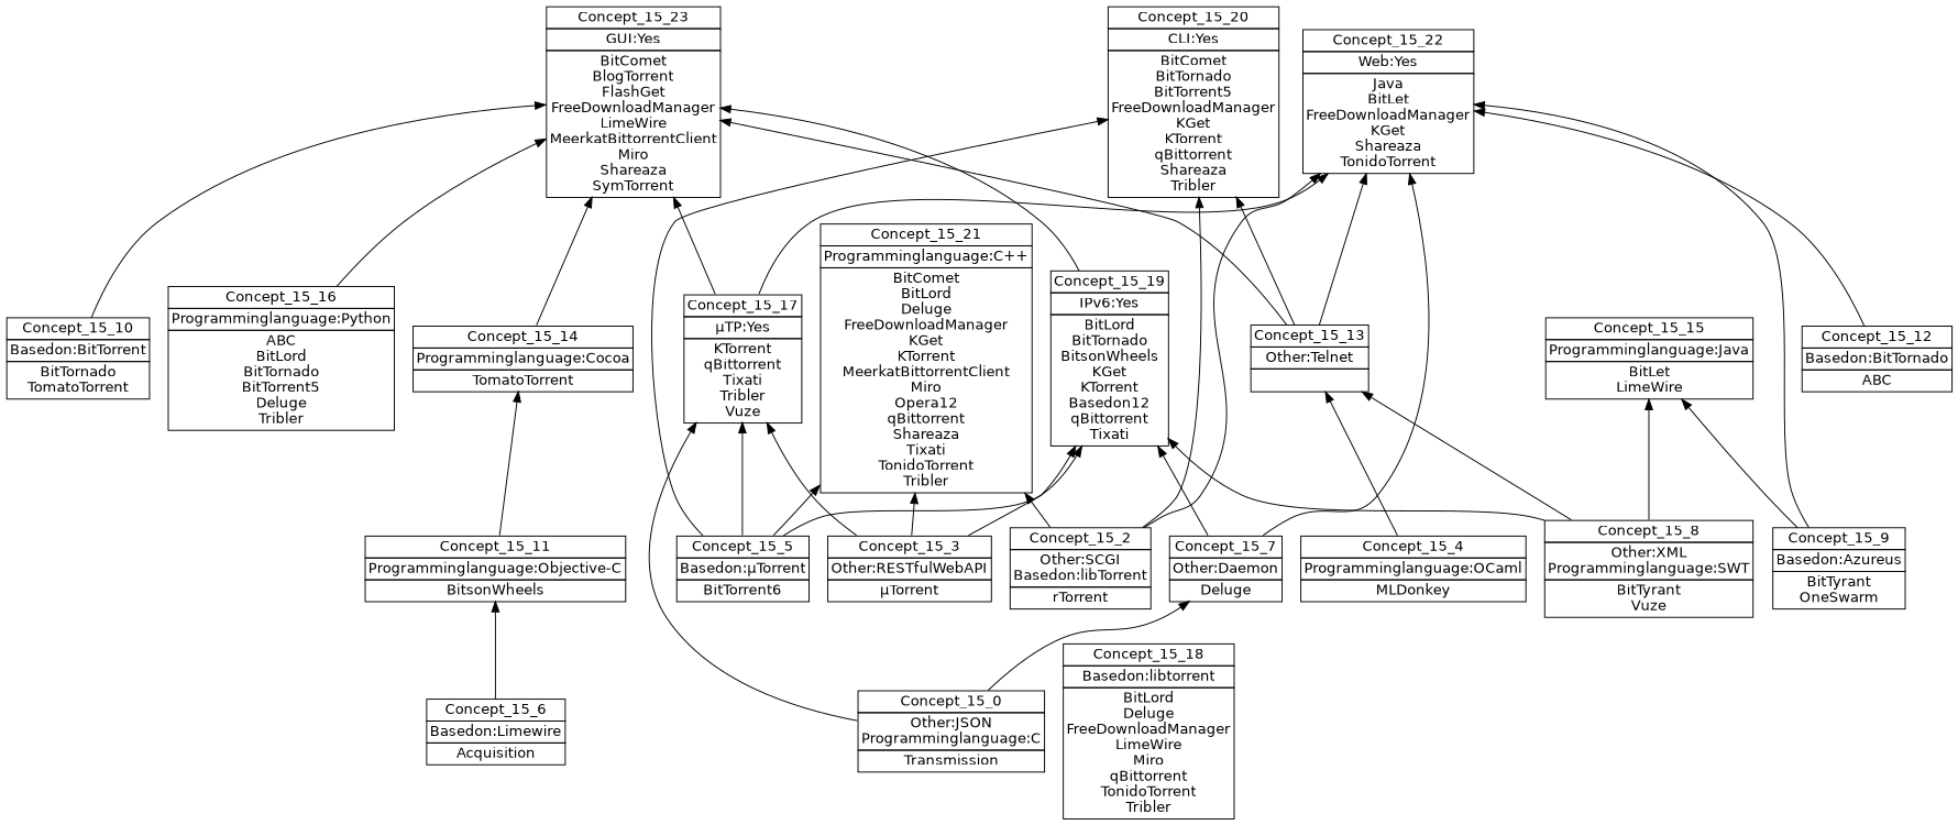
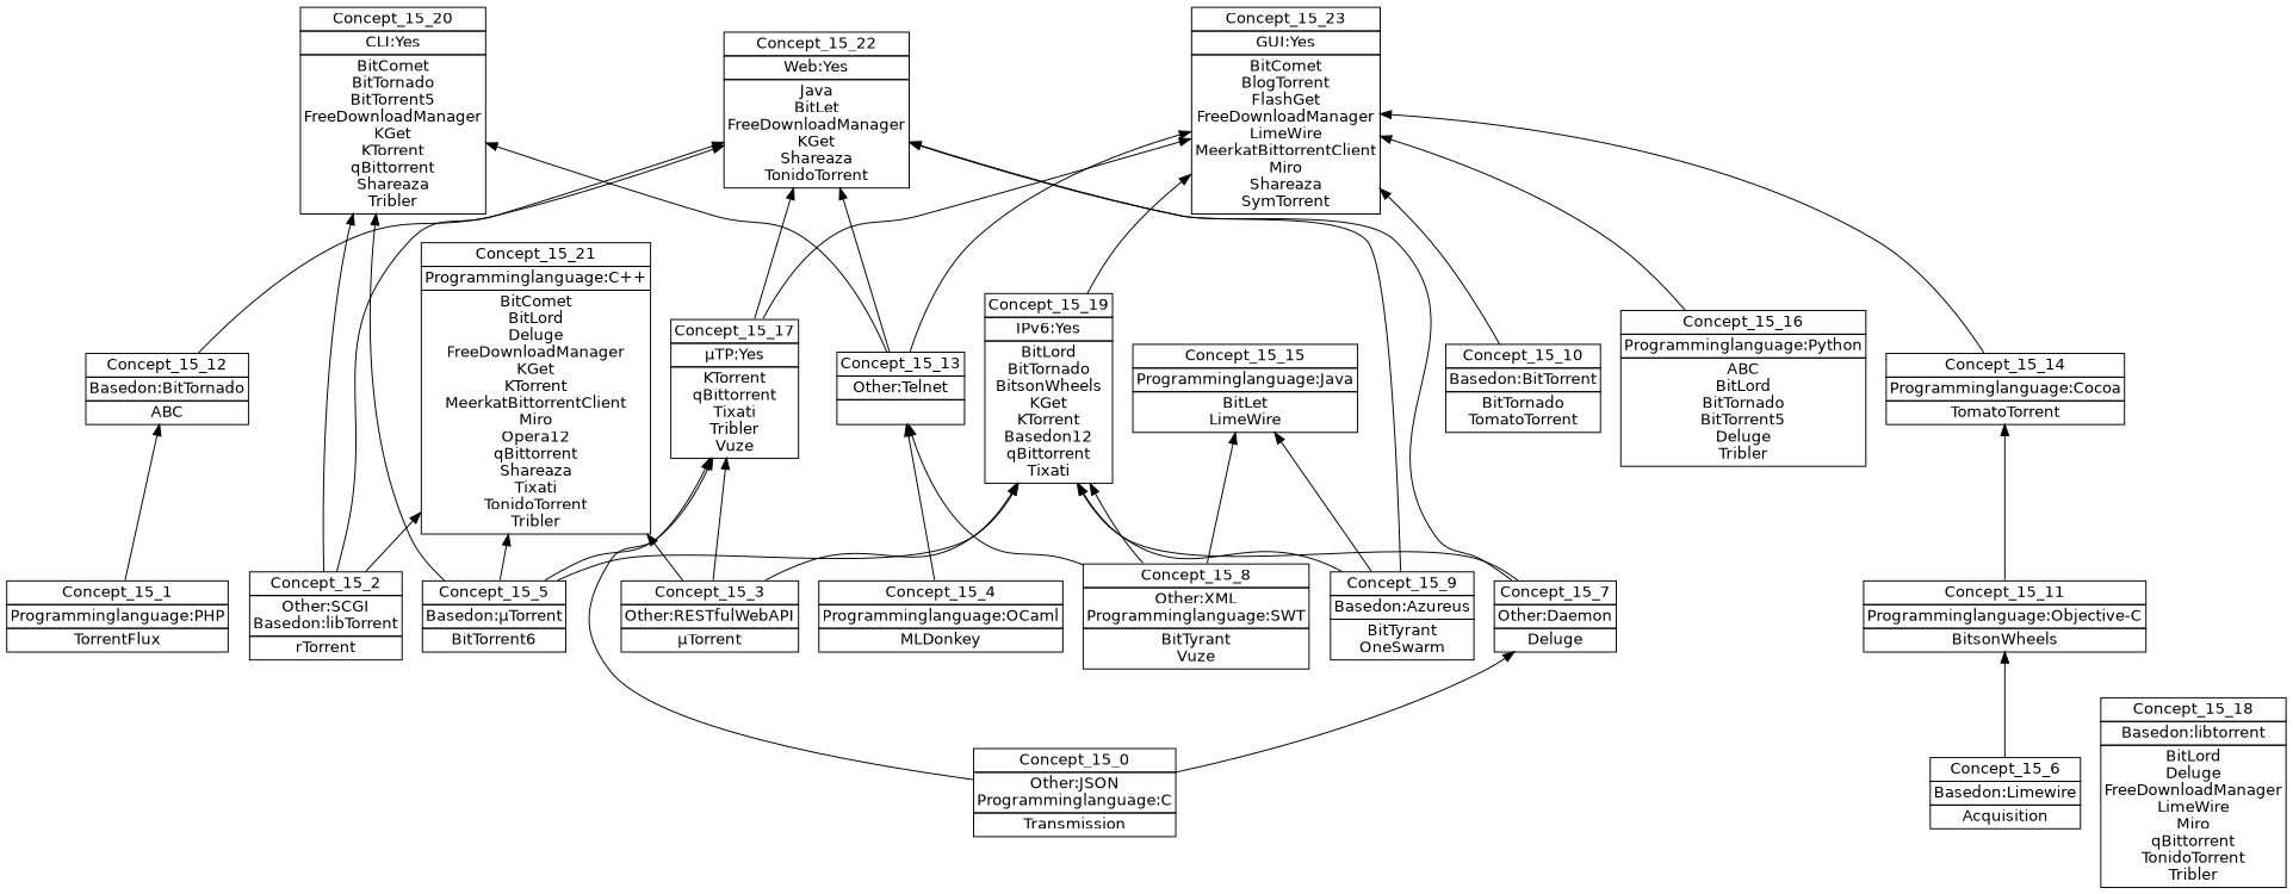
  digraph {
    nodesep=0.2
    rankdir=BT
    ranksep=0.3
    node [fontname="DejaVu Sans" margin="0.03,0.03" shape=none]
    edge [headport=p tailport=p]
    n1 [label=<<table border="0" cellborder="1" cellspacing="0" port="p"><tr><td>Concept_15_3</td></tr><tr><td>Other:RESTfulWebAPI<br/></td></tr><tr><td>µTorrent<br/></td></tr></table>>]
    n2 [label=<<table border="0" cellborder="1" cellspacing="0" port="p"><tr><td>Concept_15_19</td></tr><tr><td>IPv6:Yes<br/></td></tr><tr><td>BitLord<br/>BitTornado<br/>BitsonWheels<br/>KGet<br/>KTorrent<br/>Basedon12<br/>qBittorrent<br/>Tixati<br/></td></tr></table>>]
    n3 [label=<<table border="0" cellborder="1" cellspacing="0" port="p"><tr><td>Concept_15_21</td></tr><tr><td>Programminglanguage:C++<br/></td></tr><tr><td>BitComet<br/>BitLord<br/>Deluge<br/>FreeDownloadManager<br/>KGet<br/>KTorrent<br/>MeerkatBittorrentClient<br/>Miro<br/>Opera12<br/>qBittorrent<br/>Shareaza<br/>Tixati<br/>TonidoTorrent<br/>Tribler<br/></td></tr></table>>]
    n4 [label=<<table border="0" cellborder="1" cellspacing="0" port="p"><tr><td>Concept_15_17</td></tr><tr><td>µTP:Yes<br/></td></tr><tr><td>KTorrent<br/>qBittorrent<br/>Tixati<br/>Tribler<br/>Vuze<br/></td></tr></table>>]
    n5 [label=<<table border="0" cellborder="1" cellspacing="0" port="p"><tr><td>Concept_15_23</td></tr><tr><td>GUI:Yes<br/></td></tr><tr><td>BitComet<br/>BlogTorrent<br/>FlashGet<br/>FreeDownloadManager<br/>LimeWire<br/>MeerkatBittorrentClient<br/>Miro<br/>Shareaza<br/>SymTorrent<br/></td></tr></table>>]
    n6 [label=<<table border="0" cellborder="1" cellspacing="0" port="p"><tr><td>Concept_15_22</td></tr><tr><td>Web:Yes<br/></td></tr><tr><td>Java<br/>BitLet<br/>FreeDownloadManager<br/>KGet<br/>Shareaza<br/>TonidoTorrent<br/></td></tr></table>>]
    n7 [label=<<table border="0" cellborder="1" cellspacing="0" port="p"><tr><td>Concept_15_2</td></tr><tr><td>Other:SCGI<br/>Basedon:libTorrent<br/></td></tr><tr><td>rTorrent<br/></td></tr></table>>]
    n8 [label=<<table border="0" cellborder="1" cellspacing="0" port="p"><tr><td>Concept_15_20</td></tr><tr><td>CLI:Yes<br/></td></tr><tr><td>BitComet<br/>BitTornado<br/>BitTorrent5<br/>FreeDownloadManager<br/>KGet<br/>KTorrent<br/>qBittorrent<br/>Shareaza<br/>Tribler<br/></td></tr></table>>]
    n9 [label=<<table border="0" cellborder="1" cellspacing="0" port="p"><tr><td>Concept_15_0</td></tr><tr><td>Other:JSON<br/>Programminglanguage:C<br/></td></tr><tr><td>Transmission<br/></td></tr></table>>]
    n10 [label=<<table border="0" cellborder="1" cellspacing="0" port="p"><tr><td>Concept_15_7</td></tr><tr><td>Other:Daemon<br/></td></tr><tr><td>Deluge<br/></td></tr></table>>]
    n11 [label=<<table border="0" cellborder="1" cellspacing="0" port="p"><tr><td>Concept_15_4</td></tr><tr><td>Programminglanguage:OCaml<br/></td></tr><tr><td>MLDonkey<br/></td></tr></table>>]
    n12 [label=<<table border="0" cellborder="1" cellspacing="0" port="p"><tr><td>Concept_15_13</td></tr><tr><td>Other:Telnet<br/></td></tr><tr><td><br/></td></tr></table>>]
+   n13 [label=<<table border="0" cellborder="1" cellspacing="0" port="p"><tr><td>Concept_15_1</td></tr><tr><td>Programminglanguage:PHP<br/></td></tr><tr><td>TorrentFlux<br/></td></tr></table>>]
    n14 [label=<<table border="0" cellborder="1" cellspacing="0" port="p"><tr><td>Concept_15_12</td></tr><tr><td>Basedon:BitTornado<br/></td></tr><tr><td>ABC<br/></td></tr></table>>]
    n15 [label=<<table border="0" cellborder="1" cellspacing="0" port="p"><tr><td>Concept_15_5</td></tr><tr><td>Basedon:µTorrent<br/></td></tr><tr><td>BitTorrent6<br/></td></tr></table>>]
    n16 [label=<<table border="0" cellborder="1" cellspacing="0" port="p"><tr><td>Concept_15_6</td></tr><tr><td>Basedon:Limewire<br/></td></tr><tr><td>Acquisition<br/></td></tr></table>>]
    n17 [label=<<table border="0" cellborder="1" cellspacing="0" port="p"><tr><td>Concept_15_11</td></tr><tr><td>Programminglanguage:Objective-C<br/></td></tr><tr><td>BitsonWheels<br/></td></tr></table>>]
    n18 [label=<<table border="0" cellborder="1" cellspacing="0" port="p"><tr><td>Concept_15_14</td></tr><tr><td>Programminglanguage:Cocoa<br/></td></tr><tr><td>TomatoTorrent<br/></td></tr></table>>]
    n19 [label=<<table border="0" cellborder="1" cellspacing="0" port="p"><tr><td>Concept_15_8</td></tr><tr><td>Other:XML<br/>Programminglanguage:SWT<br/></td></tr><tr><td>BitTyrant<br/>Vuze<br/></td></tr></table>>]
    n20 [label=<<table border="0" cellborder="1" cellspacing="0" port="p"><tr><td>Concept_15_15</td></tr><tr><td>Programminglanguage:Java<br/></td></tr><tr><td>BitLet<br/>LimeWire<br/></td></tr></table>>]
    n21 [label=<<table border="0" cellborder="1" cellspacing="0" port="p"><tr><td>Concept_15_9</td></tr><tr><td>Basedon:Azureus<br/></td></tr><tr><td>BitTyrant<br/>OneSwarm<br/></td></tr></table>>]
    n22 [label=<<table border="0" cellborder="1" cellspacing="0" port="p"><tr><td>Concept_15_10</td></tr><tr><td>Basedon:BitTorrent<br/></td></tr><tr><td>BitTornado<br/>TomatoTorrent<br/></td></tr></table>>]
    n23 [label=<<table border="0" cellborder="1" cellspacing="0" port="p"><tr><td>Concept_15_16</td></tr><tr><td>Programminglanguage:Python<br/></td></tr><tr><td>ABC<br/>BitLord<br/>BitTornado<br/>BitTorrent5<br/>Deluge<br/>Tribler<br/></td></tr></table>>]
    n24 [label=<<table border="0" cellborder="1" cellspacing="0" port="p"><tr><td>Concept_15_18</td></tr><tr><td>Basedon:libtorrent<br/></td></tr><tr><td>BitLord<br/>Deluge<br/>FreeDownloadManager<br/>LimeWire<br/>Miro<br/>qBittorrent<br/>TonidoTorrent<br/>Tribler<br/></td></tr></table>>]
    n1 -> n2
    n1 -> n3
    n1 -> n4
    n2 -> n5
    n4 -> n5
    n4 -> n6
    n7 -> n3
    n7 -> n6
    n7 -> n8
    n9 -> n4
    n9 -> n10
    n10 -> n2
    n10 -> n6
    n11 -> n12
    n12 -> n5
    n12 -> n6
    n12 -> n8
+   n13 -> n14
    n14 -> n6
    n15 -> n2
    n15 -> n3
    n15 -> n4
    n15 -> n8
    n16 -> n17
    n17 -> n18
    n18 -> n5
    n19 -> n2
    n19 -> n12
    n19 -> n20
+   n21 -> n2
    n21 -> n6
    n21 -> n20
    n22 -> n5
    n23 -> n5
  }
